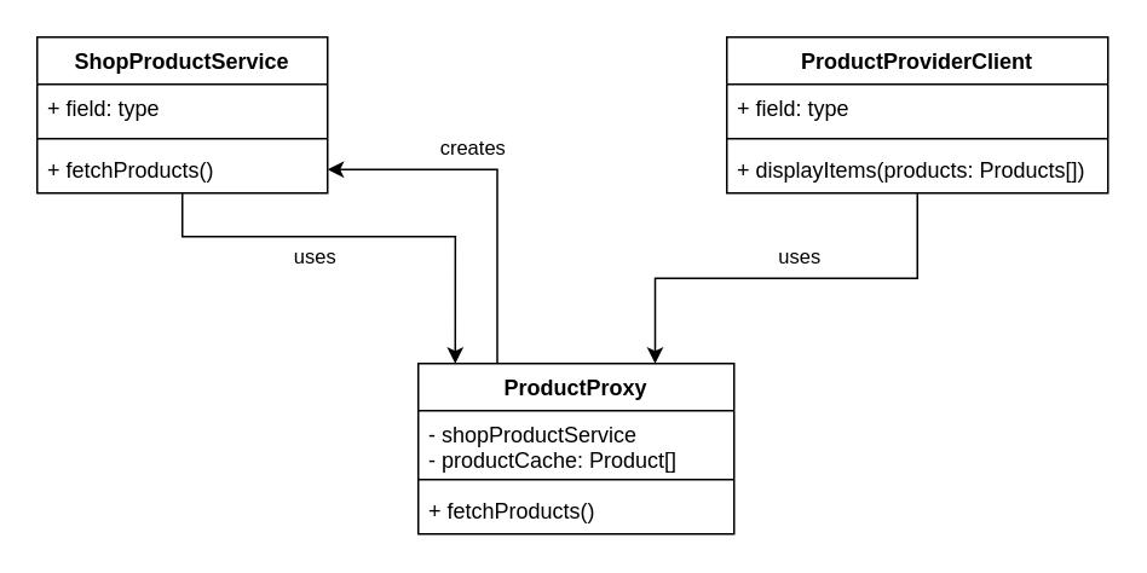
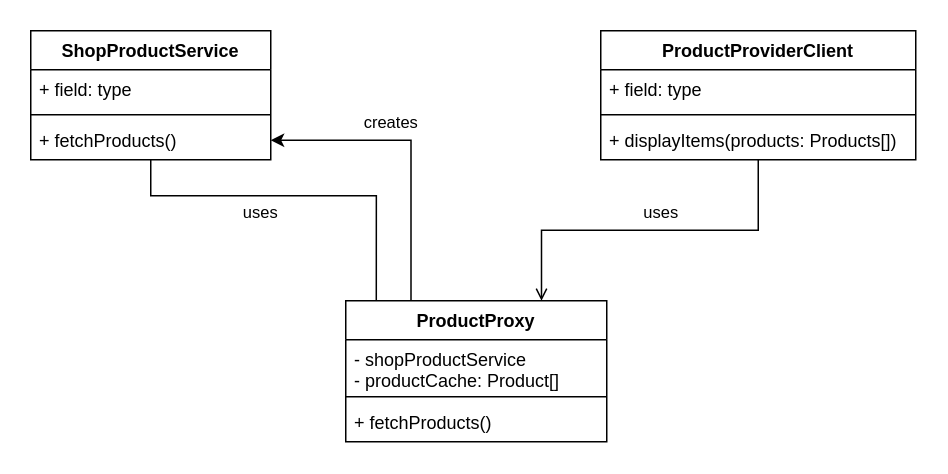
  <mxCell id="0" />
  <mxCell id="1" parent="0" />
  <mxCell id="2" value="ShopProductService" style="swimlane;fontStyle=1;align=center;verticalAlign=top;childLayout=stackLayout;horizontal=1;startSize=26;horizontalStack=0;resizeParent=1;resizeParentMax=0;resizeLast=0;collapsible=1;marginBottom=0;whiteSpace=wrap;html=1;" vertex="1" parent="1"><mxGeometry x="20" y="20" width="160" height="86" as="geometry" /></mxCell>
  <mxCell id="3" value="+ field: type" style="text;strokeColor=none;fillColor=none;align=left;verticalAlign=top;spacingLeft=4;spacingRight=4;overflow=hidden;rotatable=0;points=[[0,0.5],[1,0.5]];portConstraint=eastwest;whiteSpace=wrap;html=1;" vertex="1" parent="2"><mxGeometry y="26" width="160" height="26" as="geometry" /></mxCell>
  <mxCell id="4" value="" style="line;strokeWidth=1;fillColor=none;align=left;verticalAlign=middle;spacingTop=-1;spacingLeft=3;spacingRight=3;rotatable=0;labelPosition=right;points=[];portConstraint=eastwest;strokeColor=inherit;" vertex="1" parent="2"><mxGeometry y="52" width="160" height="8" as="geometry" /></mxCell>
  <mxCell id="5" value="+ fetchProducts()" style="text;strokeColor=none;fillColor=none;align=left;verticalAlign=top;spacingLeft=4;spacingRight=4;overflow=hidden;rotatable=0;points=[[0,0.5],[1,0.5]];portConstraint=eastwest;whiteSpace=wrap;html=1;" vertex="1" parent="2"><mxGeometry y="60" width="160" height="26" as="geometry" /></mxCell>
- <mxCell id="6" style="edgeStyle=orthogonalEdgeStyle;rounded=0;orthogonalLoop=1;jettySize=auto;html=1;entryX=0.75;entryY=0;entryDx=0;entryDy=0;" edge="1" parent="1" source="8" target="14"><mxGeometry relative="1" as="geometry" /></mxCell>
+ <mxCell id="6" style="edgeStyle=orthogonalEdgeStyle;rounded=0;orthogonalLoop=1;jettySize=auto;html=1;entryX=0.75;entryY=0;entryDx=0;entryDy=0;endArrow=open;" edge="1" parent="1" source="8" target="14"><mxGeometry relative="1" as="geometry" /></mxCell>
  <mxCell id="7" value="uses" style="edgeLabel;html=1;align=center;verticalAlign=middle;resizable=0;points=[];" vertex="1" connectable="0" parent="6"><mxGeometry x="-0.052" y="-2" relative="1" as="geometry"><mxPoint y="-11" as="offset" /></mxGeometry></mxCell>
  <mxCell id="8" value="ProductProviderClient" style="swimlane;fontStyle=1;align=center;verticalAlign=top;childLayout=stackLayout;horizontal=1;startSize=26;horizontalStack=0;resizeParent=1;resizeParentMax=0;resizeLast=0;collapsible=1;marginBottom=0;whiteSpace=wrap;html=1;" vertex="1" parent="1"><mxGeometry x="400" y="20" width="210" height="86" as="geometry" /></mxCell>
  <mxCell id="9" value="+ field: type" style="text;strokeColor=none;fillColor=none;align=left;verticalAlign=top;spacingLeft=4;spacingRight=4;overflow=hidden;rotatable=0;points=[[0,0.5],[1,0.5]];portConstraint=eastwest;whiteSpace=wrap;html=1;" vertex="1" parent="8"><mxGeometry y="26" width="210" height="26" as="geometry" /></mxCell>
  <mxCell id="10" value="" style="line;strokeWidth=1;fillColor=none;align=left;verticalAlign=middle;spacingTop=-1;spacingLeft=3;spacingRight=3;rotatable=0;labelPosition=right;points=[];portConstraint=eastwest;strokeColor=inherit;" vertex="1" parent="8"><mxGeometry y="52" width="210" height="8" as="geometry" /></mxCell>
  <mxCell id="11" value="+ displayItems(products: Products[])" style="text;strokeColor=none;fillColor=none;align=left;verticalAlign=top;spacingLeft=4;spacingRight=4;overflow=hidden;rotatable=0;points=[[0,0.5],[1,0.5]];portConstraint=eastwest;whiteSpace=wrap;html=1;" vertex="1" parent="8"><mxGeometry y="60" width="210" height="26" as="geometry" /></mxCell>
  <mxCell id="12" style="edgeStyle=orthogonalEdgeStyle;rounded=0;orthogonalLoop=1;jettySize=auto;html=1;exitX=0.25;exitY=0;exitDx=0;exitDy=0;entryX=1;entryY=0.5;entryDx=0;entryDy=0;" edge="1" parent="1" source="14" target="5"><mxGeometry relative="1" as="geometry" /></mxCell>
  <mxCell id="13" value="creates" style="edgeLabel;html=1;align=center;verticalAlign=middle;resizable=0;points=[];" vertex="1" connectable="0" parent="12"><mxGeometry x="-0.247" y="-1" relative="1" as="geometry"><mxPoint x="-15" y="-45" as="offset" /></mxGeometry></mxCell>
  <mxCell id="14" value="ProductProxy" style="swimlane;fontStyle=1;align=center;verticalAlign=top;childLayout=stackLayout;horizontal=1;startSize=26;horizontalStack=0;resizeParent=1;resizeParentMax=0;resizeLast=0;collapsible=1;marginBottom=0;whiteSpace=wrap;html=1;" vertex="1" parent="1"><mxGeometry x="230" y="200" width="174" height="94" as="geometry" /></mxCell>
  <mxCell id="15" value="- shopProductService&lt;div&gt;- productCache: Product[]&lt;/div&gt;" style="text;strokeColor=none;fillColor=none;align=left;verticalAlign=top;spacingLeft=4;spacingRight=4;overflow=hidden;rotatable=0;points=[[0,0.5],[1,0.5]];portConstraint=eastwest;whiteSpace=wrap;html=1;" vertex="1" parent="14"><mxGeometry y="26" width="174" height="34" as="geometry" /></mxCell>
  <mxCell id="16" value="" style="line;strokeWidth=1;fillColor=none;align=left;verticalAlign=middle;spacingTop=-1;spacingLeft=3;spacingRight=3;rotatable=0;labelPosition=right;points=[];portConstraint=eastwest;strokeColor=inherit;" vertex="1" parent="14"><mxGeometry y="60" width="174" height="8" as="geometry" /></mxCell>
  <mxCell id="17" value="+ fetchProducts()" style="text;strokeColor=none;fillColor=none;align=left;verticalAlign=top;spacingLeft=4;spacingRight=4;overflow=hidden;rotatable=0;points=[[0,0.5],[1,0.5]];portConstraint=eastwest;whiteSpace=wrap;html=1;" vertex="1" parent="14"><mxGeometry y="68" width="174" height="26" as="geometry" /></mxCell>
- <mxCell id="18" style="edgeStyle=orthogonalEdgeStyle;rounded=0;orthogonalLoop=1;jettySize=auto;html=1;entryX=0.117;entryY=0;entryDx=0;entryDy=0;entryPerimeter=0;" edge="1" parent="1" source="2" target="14"><mxGeometry relative="1" as="geometry"><Array as="points"><mxPoint x="100" y="130" /><mxPoint x="250" y="130" /></Array></mxGeometry></mxCell>
+ <mxCell id="18" style="edgeStyle=orthogonalEdgeStyle;rounded=0;orthogonalLoop=1;jettySize=auto;html=1;entryX=0.117;entryY=0;entryDx=0;entryDy=0;entryPerimeter=0;endArrow=none;" edge="1" parent="1" source="2" target="14"><mxGeometry relative="1" as="geometry"><Array as="points"><mxPoint x="100" y="130" /><mxPoint x="250" y="130" /></Array></mxGeometry></mxCell>
  <mxCell id="19" value="uses" style="edgeLabel;html=1;align=center;verticalAlign=middle;resizable=0;points=[];" vertex="1" connectable="0" parent="18"><mxGeometry x="-0.213" y="1" relative="1" as="geometry"><mxPoint y="11" as="offset" /></mxGeometry></mxCell>
